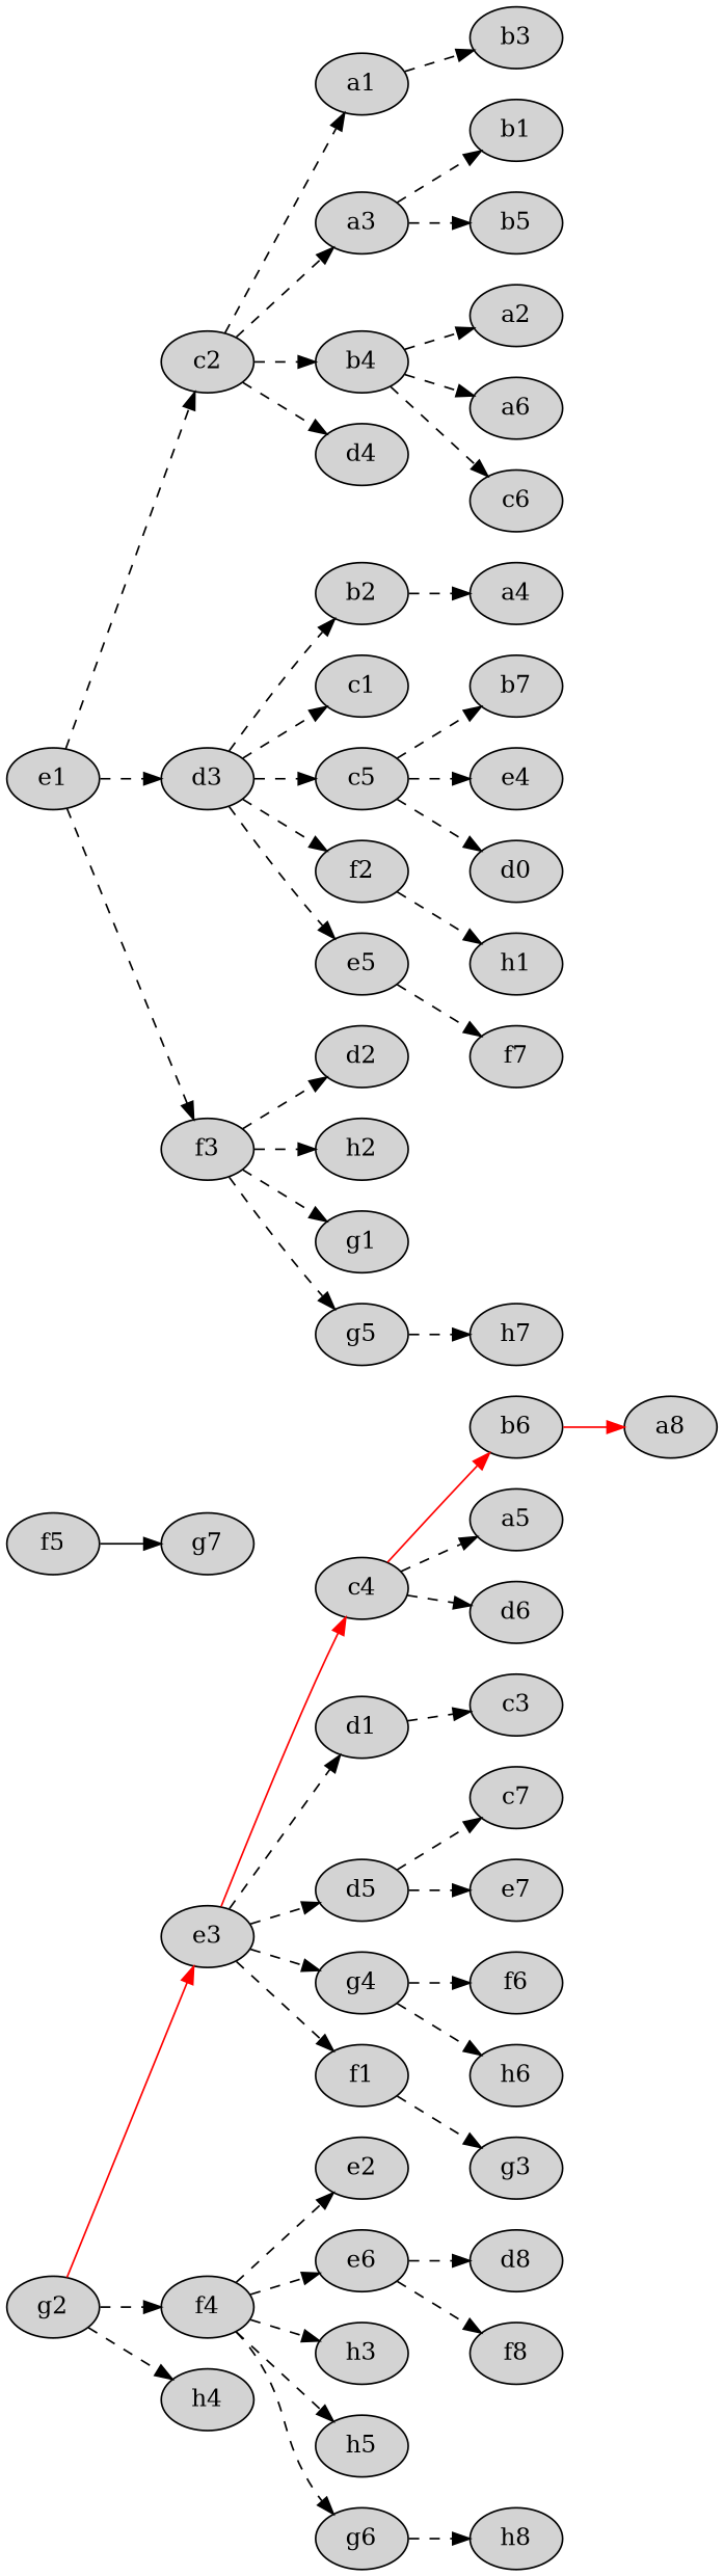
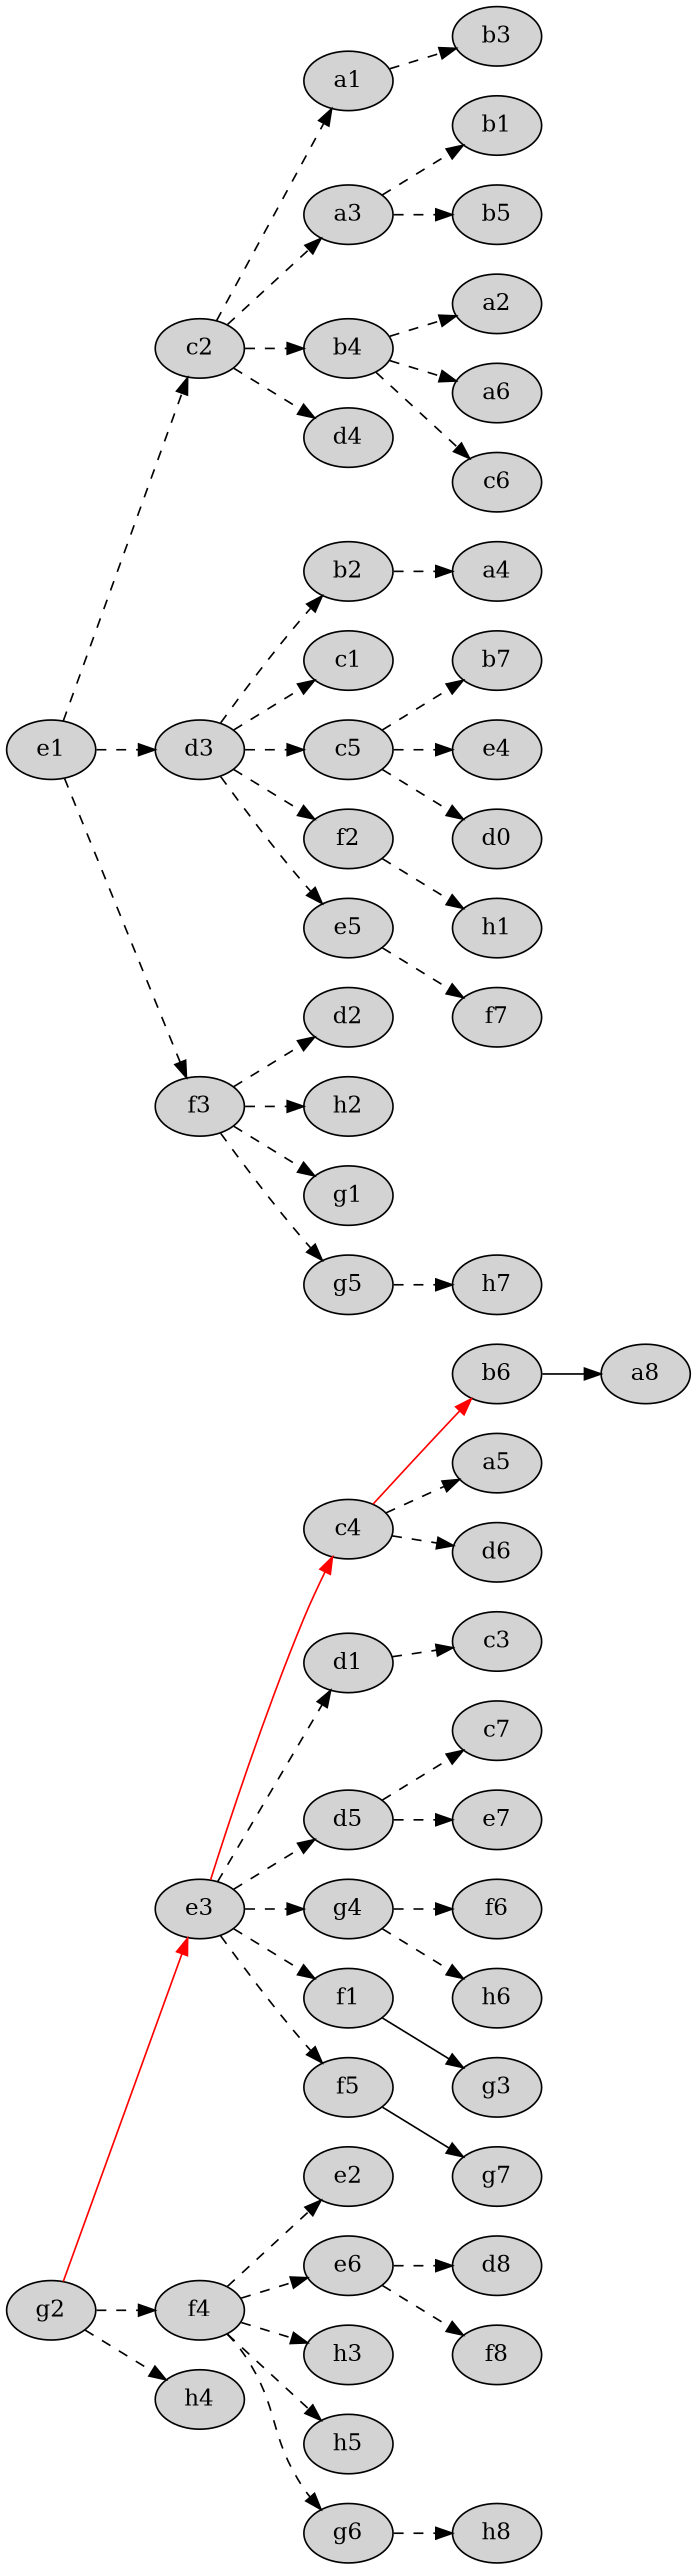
  digraph {
    rankdir=LR
    node [style=filled]
    edge [style=dashed]
    g2
    e3
    f4
    h4
    c4
    d1
    d5
    g4
    f1
    f5
    e1
    c2
    d3
    f3
    e2
    e6
    h3
    h5
    g6
    b6
    a5
    d6
    c3
    c7
    e7
    f6
    h6
    g3
    g7
    a8
    a1
    a3
    b4
    d4
    b2
    c1
    c5
    f2
    e5
    d2
    h2
    g1
    g5
    d8
    f8
    h8
    b3
    b1
    b5
    a2
    a6
    c6
    a4
    b7
    e4
    n56 [label=d0]
    h1
    f7
    h7
    g2 -> e3 [color=red style=solid]
    g2 -> f4
    g2 -> h4
    e3 -> c4 [color=red style=solid]
    e3 -> d1
    e3 -> d5
    e3 -> g4
    e3 -> f1
+   e3 -> f5
    f4 -> e2
    f4 -> e6
    f4 -> h3
    f4 -> h5
    f4 -> g6
    c4 -> b6 [color=red style=solid]
    c4 -> a5
    c4 -> d6
    d1 -> c3
    d5 -> c7
    d5 -> e7
    g4 -> f6
    g4 -> h6
-   f1 -> g3
+   f1 -> g3 [style=solid]
    f5 -> g7 [style=solid]
    e1 -> c2
    e1 -> d3
    e1 -> f3
    c2 -> a1
    c2 -> a3
    c2 -> b4
    c2 -> d4
    d3 -> b2
    d3 -> c1
    d3 -> c5
    d3 -> f2
    d3 -> e5
    f3 -> d2
    f3 -> h2
    f3 -> g1
    f3 -> g5
    e6 -> d8
    e6 -> f8
    g6 -> h8
-   b6 -> a8 [color=red style=solid]
+   b6 -> a8 [color=black style=solid]
    a1 -> b3
    a3 -> b1
    a3 -> b5
    b4 -> a2
    b4 -> a6
    b4 -> c6
    b2 -> a4
    c5 -> b7
    c5 -> e4
    c5 -> n56
    f2 -> h1
    e5 -> f7
    g5 -> h7
  }
